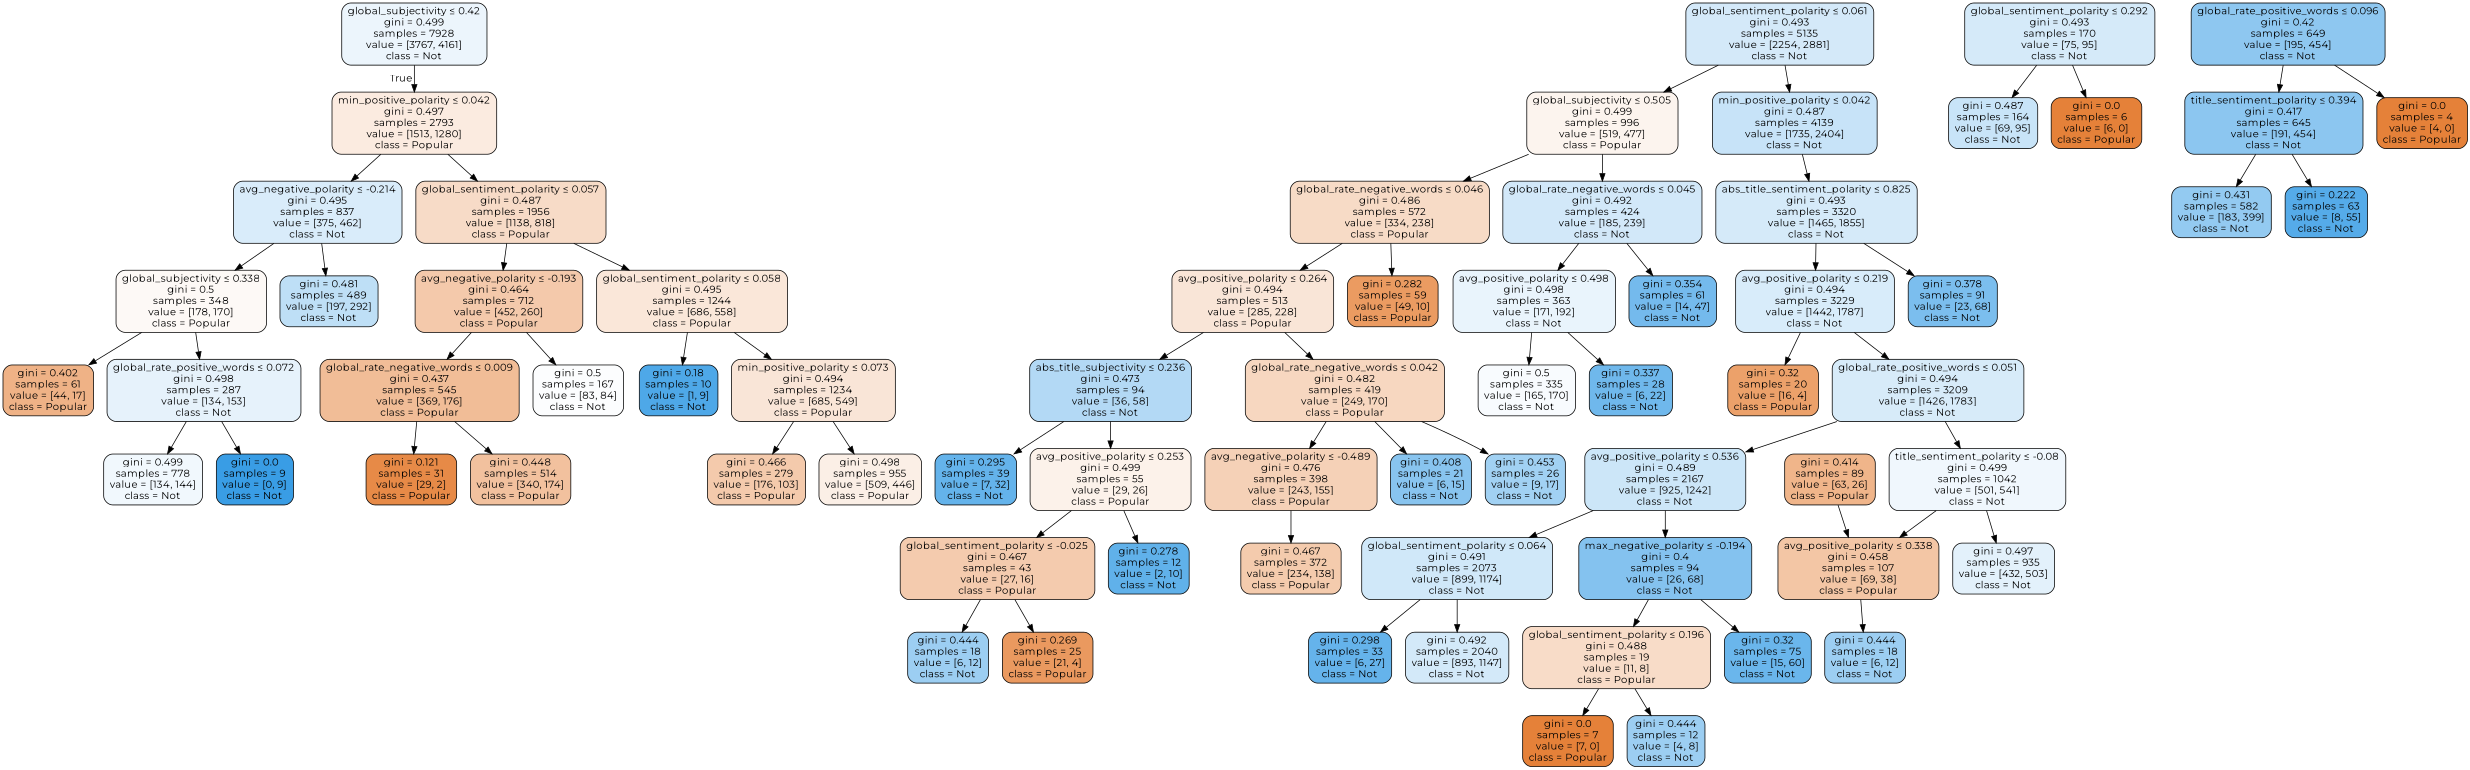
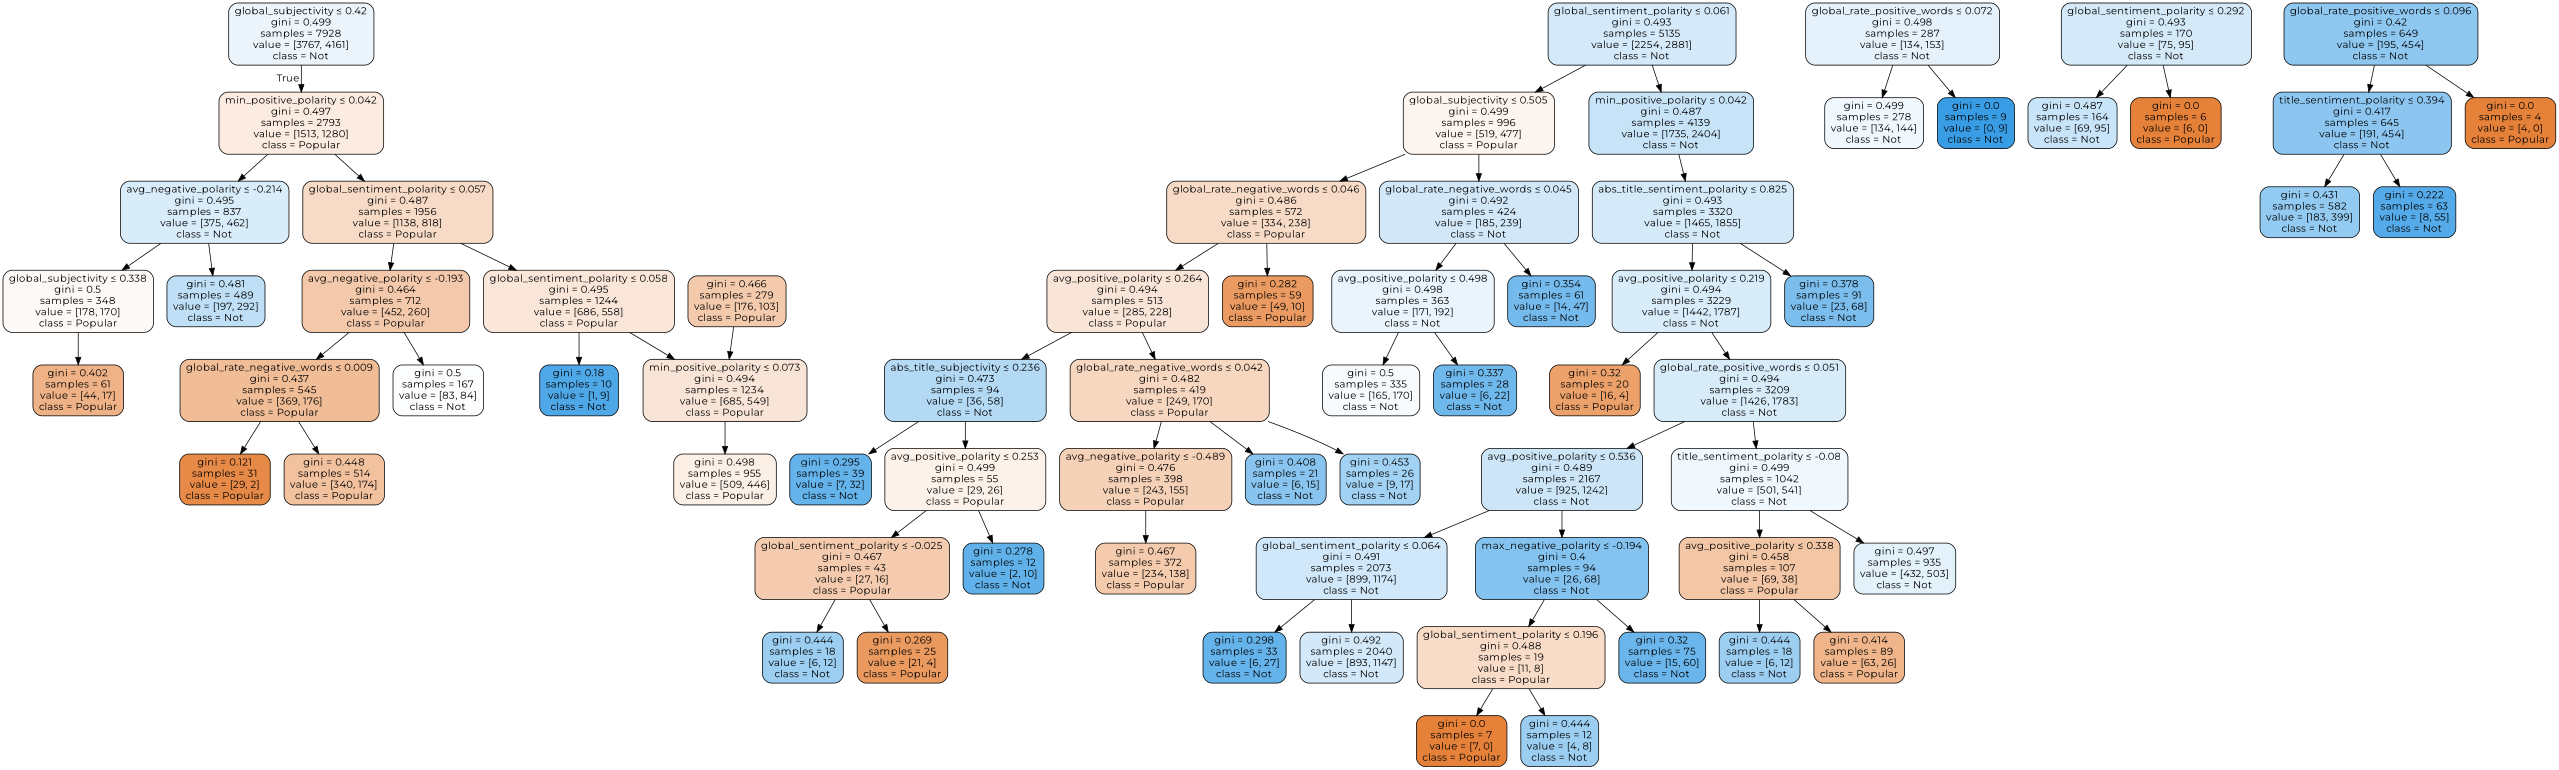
  digraph {
    fontname=Montserrat
    node [color=black fillcolor="#399de57f" fontname=Montserrat shape=box style="filled, rounded"]
    edge [fontname=Montserrat]
    n1 [fillcolor="#399de518" label=<global_subjectivity &le; 0.42<br/>gini = 0.499<br/>samples = 7928<br/>value = [3767, 4161]<br/>class = Not>]
    n2 [fillcolor="#e5813927" label=<min_positive_polarity &le; 0.042<br/>gini = 0.497<br/>samples = 2793<br/>value = [1513, 1280]<br/>class = Popular>]
    n3 [fillcolor="#399de530" label=<avg_negative_polarity &le; -0.214<br/>gini = 0.495<br/>samples = 837<br/>value = [375, 462]<br/>class = Not>]
    n4 [fillcolor="#e5813948" label=<global_sentiment_polarity &le; 0.057<br/>gini = 0.487<br/>samples = 1956<br/>value = [1138, 818]<br/>class = Popular>]
    n5 [fillcolor="#399de537" label=<global_sentiment_polarity &le; 0.061<br/>gini = 0.493<br/>samples = 5135<br/>value = [2254, 2881]<br/>class = Not>]
    n6 [fillcolor="#e5813915" label=<global_subjectivity &le; 0.505<br/>gini = 0.499<br/>samples = 996<br/>value = [519, 477]<br/>class = Popular>]
    n7 [fillcolor="#399de547" label=<min_positive_polarity &le; 0.042<br/>gini = 0.487<br/>samples = 4139<br/>value = [1735, 2404]<br/>class = Not>]
    n8 [fillcolor="#e581390b" label=<global_subjectivity &le; 0.338<br/>gini = 0.5<br/>samples = 348<br/>value = [178, 170]<br/>class = Popular>]
    n9 [fillcolor="#399de553" label=<gini = 0.481<br/>samples = 489<br/>value = [197, 292]<br/>class = Not>]
    n10 [fillcolor="#e581396c" label=<avg_negative_polarity &le; -0.193<br/>gini = 0.464<br/>samples = 712<br/>value = [452, 260]<br/>class = Popular>]
    n11 [fillcolor="#e5813930" label=<global_sentiment_polarity &le; 0.058<br/>gini = 0.495<br/>samples = 1244<br/>value = [686, 558]<br/>class = Popular>]
    n12 [fillcolor="#e581399c" label=<gini = 0.402<br/>samples = 61<br/>value = [44, 17]<br/>class = Popular>]
    n13 [fillcolor="#399de520" label=<global_rate_positive_words &le; 0.072<br/>gini = 0.498<br/>samples = 287<br/>value = [134, 153]<br/>class = Not>]
-   n14 [fillcolor="#399de512" label=<gini = 0.499<br/>samples = 778<br/>value = [134, 144]<br/>class = Not>]
+   n14 [fillcolor="#399de512" label=<gini = 0.499<br/>samples = 278<br/>value = [134, 144]<br/>class = Not>]
    n15 [fillcolor="#399de5ff" label=<gini = 0.0<br/>samples = 9<br/>value = [0, 9]<br/>class = Not>]
    n16 [fillcolor="#e5813985" label=<global_rate_negative_words &le; 0.009<br/>gini = 0.437<br/>samples = 545<br/>value = [369, 176]<br/>class = Popular>]
    n17 [fillcolor="#399de503" label=<gini = 0.5<br/>samples = 167<br/>value = [83, 84]<br/>class = Not>]
    n18 [fillcolor="#399de5e3" label=<gini = 0.18<br/>samples = 10<br/>value = [1, 9]<br/>class = Not>]
    n19 [fillcolor="#e5813933" label=<min_positive_polarity &le; 0.073<br/>gini = 0.494<br/>samples = 1234<br/>value = [685, 549]<br/>class = Popular>]
    n20 [fillcolor="#e58139ed" label=<gini = 0.121<br/>samples = 31<br/>value = [29, 2]<br/>class = Popular>]
    n21 [fillcolor="#e581397c" label=<gini = 0.448<br/>samples = 514<br/>value = [340, 174]<br/>class = Popular>]
    n22 [fillcolor="#e581396a" label=<gini = 0.466<br/>samples = 279<br/>value = [176, 103]<br/>class = Popular>]
    n23 [fillcolor="#e5813920" label=<gini = 0.498<br/>samples = 955<br/>value = [509, 446]<br/>class = Popular>]
    n24 [fillcolor="#e5813949" label=<global_rate_negative_words &le; 0.046<br/>gini = 0.486<br/>samples = 572<br/>value = [334, 238]<br/>class = Popular>]
    n25 [fillcolor="#399de53a" label=<global_rate_negative_words &le; 0.045<br/>gini = 0.492<br/>samples = 424<br/>value = [185, 239]<br/>class = Not>]
    n26 [fillcolor="#399de536" label=<abs_title_sentiment_polarity &le; 0.825<br/>gini = 0.493<br/>samples = 3320<br/>value = [1465, 1855]<br/>class = Not>]
    n27 [fillcolor="#e5813933" label=<avg_positive_polarity &le; 0.264<br/>gini = 0.494<br/>samples = 513<br/>value = [285, 228]<br/>class = Popular>]
    n28 [fillcolor="#e58139cb" label=<gini = 0.282<br/>samples = 59<br/>value = [49, 10]<br/>class = Popular>]
    n29 [fillcolor="#399de51c" label=<avg_positive_polarity &le; 0.498<br/>gini = 0.498<br/>samples = 363<br/>value = [171, 192]<br/>class = Not>]
    n30 [fillcolor="#399de5b3" label=<gini = 0.354<br/>samples = 61<br/>value = [14, 47]<br/>class = Not>]
    n31 [fillcolor="#399de561" label=<abs_title_subjectivity &le; 0.236<br/>gini = 0.473<br/>samples = 94<br/>value = [36, 58]<br/>class = Not>]
    n32 [fillcolor="#e5813951" label=<global_rate_negative_words &le; 0.042<br/>gini = 0.482<br/>samples = 419<br/>value = [249, 170]<br/>class = Popular>]
    n33 [fillcolor="#399de5c7" label=<gini = 0.295<br/>samples = 39<br/>value = [7, 32]<br/>class = Not>]
    n34 [fillcolor="#e581391a" label=<avg_positive_polarity &le; 0.253<br/>gini = 0.499<br/>samples = 55<br/>value = [29, 26]<br/>class = Popular>]
    n35 [fillcolor="#e581395c" label=<avg_negative_polarity &le; -0.489<br/>gini = 0.476<br/>samples = 398<br/>value = [243, 155]<br/>class = Popular>]
    n36 [fillcolor="#399de599" label=<gini = 0.408<br/>samples = 21<br/>value = [6, 15]<br/>class = Not>]
    n37 [fillcolor="#399de578" label=<gini = 0.453<br/>samples = 26<br/>value = [9, 17]<br/>class = Not>]
    n38 [fillcolor="#e5813968" label=<global_sentiment_polarity &le; -0.025<br/>gini = 0.467<br/>samples = 43<br/>value = [27, 16]<br/>class = Popular>]
    n39 [fillcolor="#399de5cc" label=<gini = 0.278<br/>samples = 12<br/>value = [2, 10]<br/>class = Not>]
    n40 [label=<gini = 0.444<br/>samples = 18<br/>value = [6, 12]<br/>class = Not>]
    n41 [fillcolor="#e58139ce" label=<gini = 0.269<br/>samples = 25<br/>value = [21, 4]<br/>class = Popular>]
    n42 [fillcolor="#e5813969" label=<gini = 0.467<br/>samples = 372<br/>value = [234, 138]<br/>class = Popular>]
    n43 [fillcolor="#399de508" label=<gini = 0.5<br/>samples = 335<br/>value = [165, 170]<br/>class = Not>]
    n44 [fillcolor="#399de5b9" label=<gini = 0.337<br/>samples = 28<br/>value = [6, 22]<br/>class = Not>]
    n45 [fillcolor="#399de531" label=<avg_positive_polarity &le; 0.219<br/>gini = 0.494<br/>samples = 3229<br/>value = [1442, 1787]<br/>class = Not>]
    n46 [fillcolor="#399de5a9" label=<gini = 0.378<br/>samples = 91<br/>value = [23, 68]<br/>class = Not>]
    n47 [fillcolor="#399de536" label=<global_sentiment_polarity &le; 0.292<br/>gini = 0.493<br/>samples = 170<br/>value = [75, 95]<br/>class = Not>]
    n48 [fillcolor="#399de546" label=<gini = 0.487<br/>samples = 164<br/>value = [69, 95]<br/>class = Not>]
    n49 [fillcolor="#e58139ff" label=<gini = 0.0<br/>samples = 6<br/>value = [6, 0]<br/>class = Popular>]
    n50 [fillcolor="#399de591" label=<global_rate_positive_words &le; 0.096<br/>gini = 0.42<br/>samples = 649<br/>value = [195, 454]<br/>class = Not>]
    n51 [fillcolor="#399de594" label=<title_sentiment_polarity &le; 0.394<br/>gini = 0.417<br/>samples = 645<br/>value = [191, 454]<br/>class = Not>]
    n52 [fillcolor="#e58139ff" label=<gini = 0.0<br/>samples = 4<br/>value = [4, 0]<br/>class = Popular>]
    n53 [fillcolor="#399de58a" label=<gini = 0.431<br/>samples = 582<br/>value = [183, 399]<br/>class = Not>]
    n54 [fillcolor="#399de5da" label=<gini = 0.222<br/>samples = 63<br/>value = [8, 55]<br/>class = Not>]
    n55 [fillcolor="#e58139bf" label=<gini = 0.32<br/>samples = 20<br/>value = [16, 4]<br/>class = Popular>]
    n56 [fillcolor="#399de533" label=<global_rate_positive_words &le; 0.051<br/>gini = 0.494<br/>samples = 3209<br/>value = [1426, 1783]<br/>class = Not>]
    n57 [fillcolor="#399de541" label=<avg_positive_polarity &le; 0.536<br/>gini = 0.489<br/>samples = 2167<br/>value = [925, 1242]<br/>class = Not>]
    n58 [fillcolor="#399de513" label=<title_sentiment_polarity &le; -0.08<br/>gini = 0.499<br/>samples = 1042<br/>value = [501, 541]<br/>class = Not>]
    n59 [fillcolor="#399de53c" label=<global_sentiment_polarity &le; 0.064<br/>gini = 0.491<br/>samples = 2073<br/>value = [899, 1174]<br/>class = Not>]
    n60 [fillcolor="#399de59e" label=<max_negative_polarity &le; -0.194<br/>gini = 0.4<br/>samples = 94<br/>value = [26, 68]<br/>class = Not>]
    n61 [fillcolor="#e5813973" label=<avg_positive_polarity &le; 0.338<br/>gini = 0.458<br/>samples = 107<br/>value = [69, 38]<br/>class = Popular>]
    n62 [fillcolor="#399de524" label=<gini = 0.497<br/>samples = 935<br/>value = [432, 503]<br/>class = Not>]
    n63 [fillcolor="#399de5c6" label=<gini = 0.298<br/>samples = 33<br/>value = [6, 27]<br/>class = Not>]
    n64 [fillcolor="#399de538" label=<gini = 0.492<br/>samples = 2040<br/>value = [893, 1147]<br/>class = Not>]
    n65 [fillcolor="#e5813946" label=<global_sentiment_polarity &le; 0.196<br/>gini = 0.488<br/>samples = 19<br/>value = [11, 8]<br/>class = Popular>]
    n66 [fillcolor="#399de5bf" label=<gini = 0.32<br/>samples = 75<br/>value = [15, 60]<br/>class = Not>]
    n67 [fillcolor="#e58139ff" label=<gini = 0.0<br/>samples = 7<br/>value = [7, 0]<br/>class = Popular>]
    n68 [label=<gini = 0.444<br/>samples = 12<br/>value = [4, 8]<br/>class = Not>]
    n69 [label=<gini = 0.444<br/>samples = 18<br/>value = [6, 12]<br/>class = Not>]
    n70 [fillcolor="#e5813996" label=<gini = 0.414<br/>samples = 89<br/>value = [63, 26]<br/>class = Popular>]
    n1 -> n2 [headlabel=True labelangle=45 labeldistance=2.5]
    n2 -> n3
    n2 -> n4
    n3 -> n8
    n3 -> n9
    n4 -> n10
    n4 -> n11
    n5 -> n6
    n5 -> n7
    n6 -> n24
    n6 -> n25
    n7 -> n26
    n8 -> n12
-   n8 -> n13
    n10 -> n16
    n10 -> n17
    n11 -> n18
    n11 -> n19
    n13 -> n14
    n13 -> n15
    n16 -> n20
    n16 -> n21
-   n19 -> n22
+   n22 -> n19
    n19 -> n23
    n24 -> n27
    n24 -> n28
    n25 -> n29
    n25 -> n30
    n26 -> n45
    n26 -> n46
    n27 -> n31
    n27 -> n32
    n29 -> n43
    n29 -> n44
    n31 -> n33
    n31 -> n34
    n32 -> n35
    n32 -> n36
    n32 -> n37
    n34 -> n38
    n34 -> n39
    n35 -> n42
    n38 -> n40
    n38 -> n41
    n45 -> n55
    n45 -> n56
    n47 -> n48
    n47 -> n49
    n50 -> n51
    n50 -> n52
    n51 -> n53
    n51 -> n54
    n56 -> n57
    n56 -> n58
    n57 -> n59
    n57 -> n60
    n58 -> n61
    n58 -> n62
    n59 -> n63
    n59 -> n64
    n60 -> n65
    n60 -> n66
    n61 -> n69
-   n70 -> n61
+   n61 -> n70
    n65 -> n67
    n65 -> n68
  }
